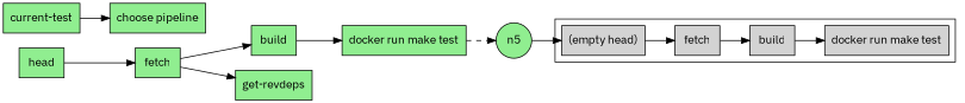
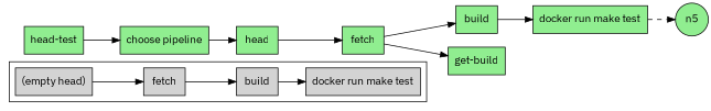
  digraph {
    fontname="IBM Plex Sans"
    rankdir=LR
    node [fillcolor="#90ee90" fontname="IBM Plex Sans" shape=box style=filled]
    edge [fontname="IBM Plex Sans"]
    n15 [fillcolor="#d3d3d3" label="(empty head)"]
    n14 [fillcolor="#d3d3d3" label=fetch]
    n13 [fillcolor="#d3d3d3" label=build]
    n12 [fillcolor="#d3d3d3" label="docker run make test"]
-   n3 [label="current-test"]
+   n3 [label="head-test"]
    n2 [label="choose pipeline"]
    n9 [label=head]
    n8 [label=fetch]
    n7 [label=build]
-   n10 [label="get-revdeps"]
+   n10 [label="get-build"]
    n6 [label="docker run make test"]
    n5 [shape=circle]
    subgraph cluster_1 {
      n15
      n14
      n13
      n12
    }
    n15 -> n14
    n14 -> n13
    n13 -> n12
    n3 -> n2
+   n2 -> n9
    n9 -> n8
    n8 -> n7
    n8 -> n10
    n7 -> n6
    n6 -> n5 [style=dashed]
-   n5 -> n15
  }
